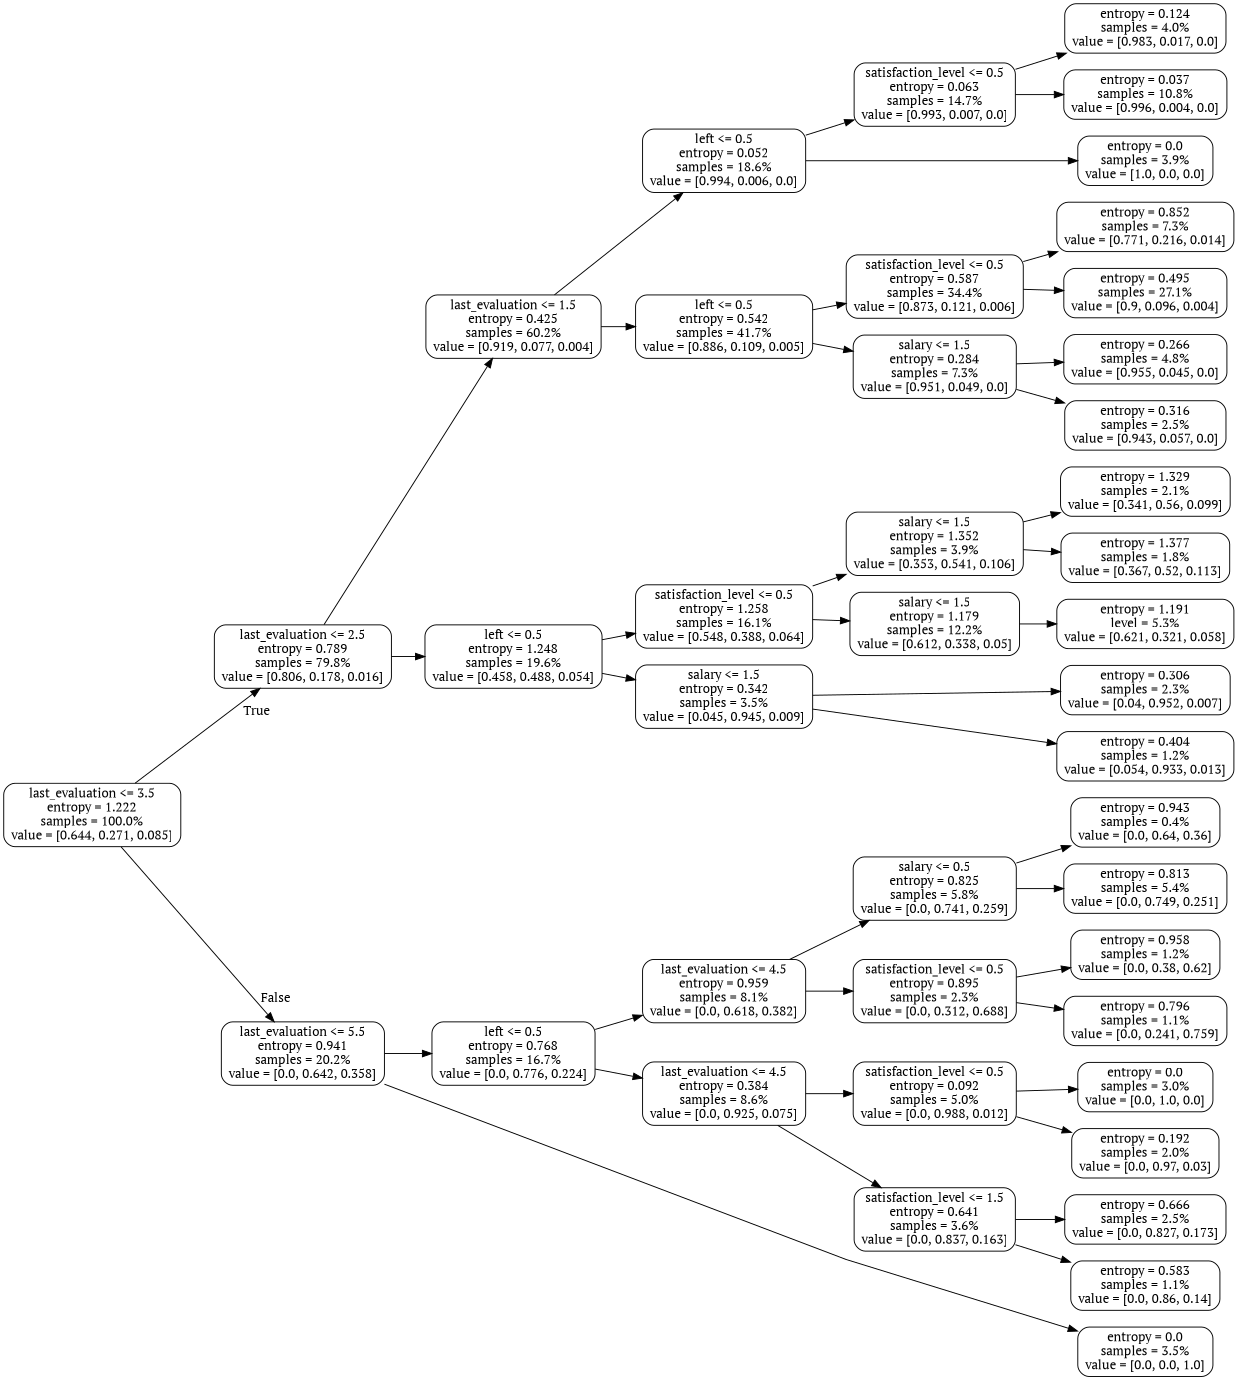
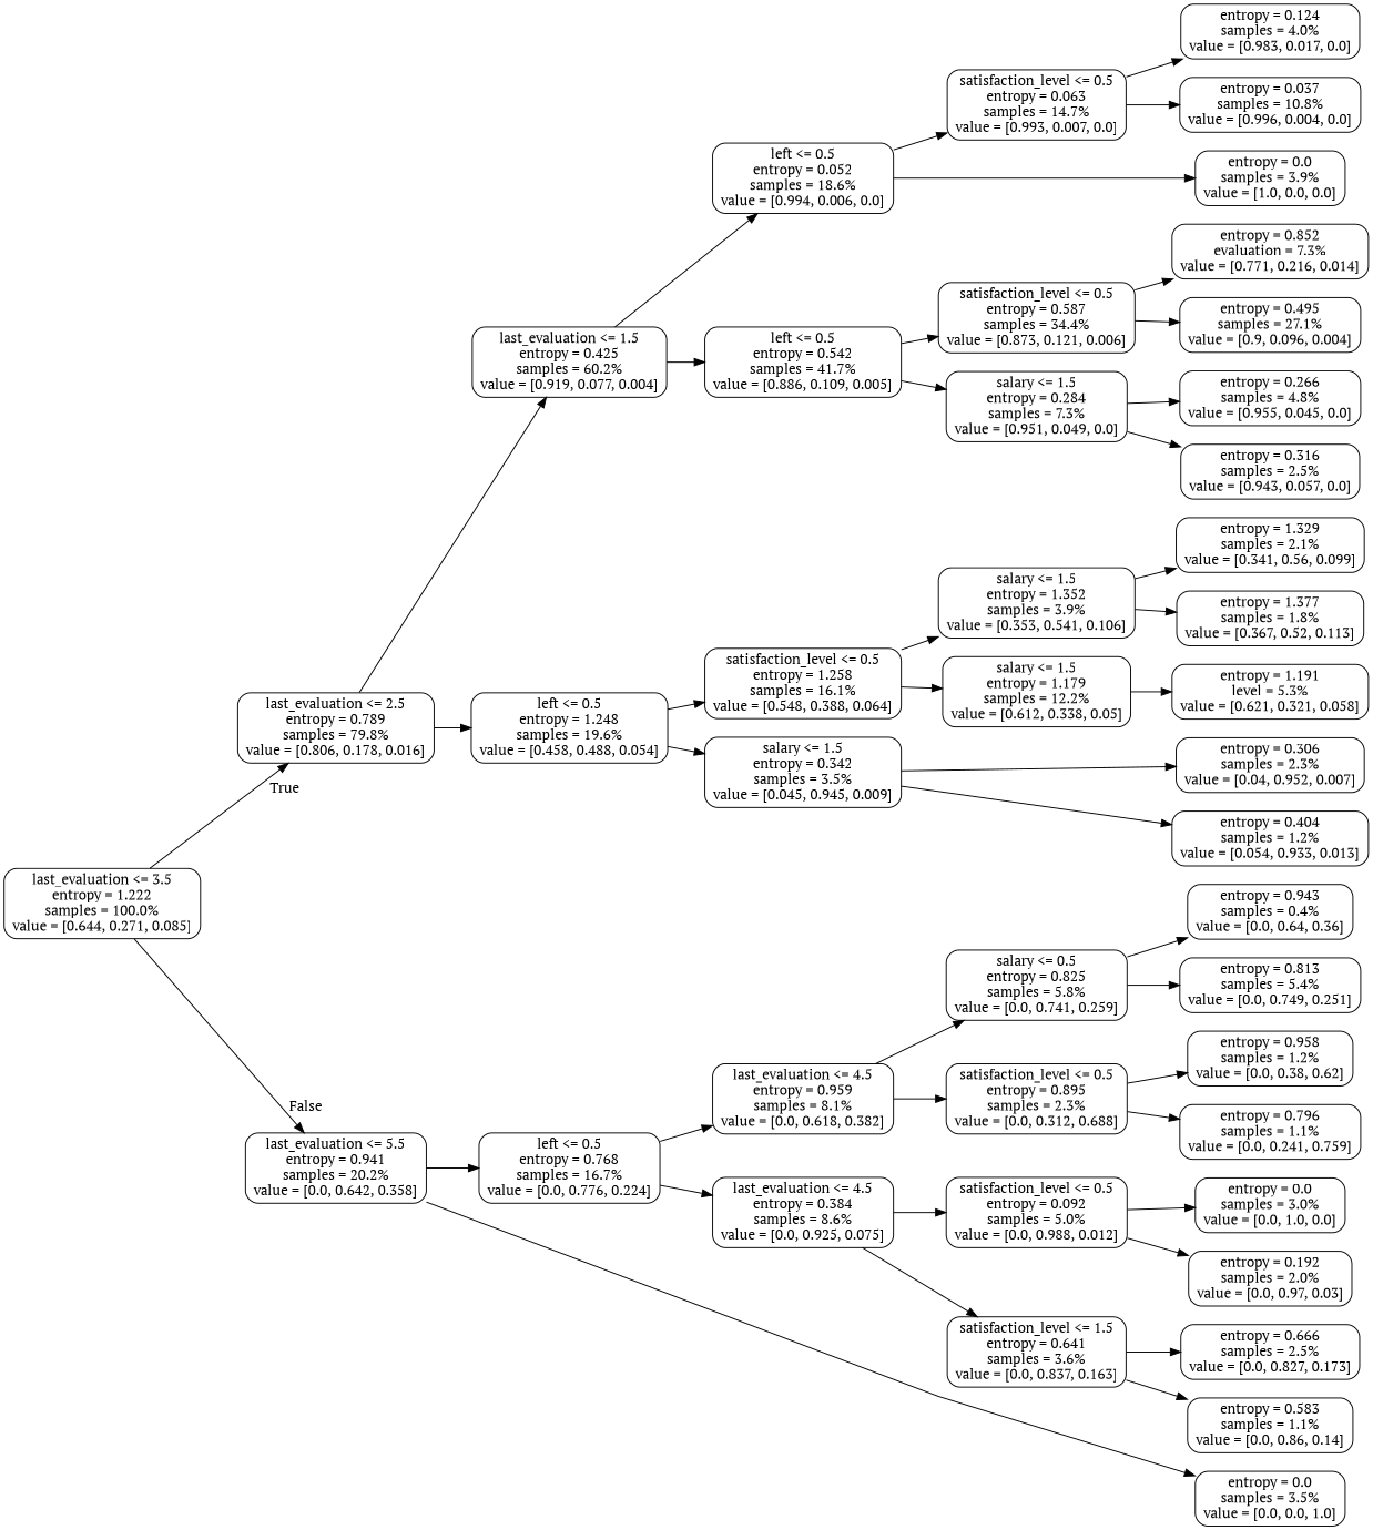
  digraph {
    fontname="PT Serif"
    rankdir=LR
    ranksep=equally
    splines=polyline
    node [color=black fontname="PT Serif" shape=box style=rounded]
    edge [fontname="PT Serif"]
    n1 [label="last_evaluation <= 3.5\nentropy = 1.222\nsamples = 100.0%\nvalue = [0.644, 0.271, 0.085]"]
    n2 [label="last_evaluation <= 2.5\nentropy = 0.789\nsamples = 79.8%\nvalue = [0.806, 0.178, 0.016]"]
    n3 [label="last_evaluation <= 5.5\nentropy = 0.941\nsamples = 20.2%\nvalue = [0.0, 0.642, 0.358]"]
    n4 [label="last_evaluation <= 1.5\nentropy = 0.425\nsamples = 60.2%\nvalue = [0.919, 0.077, 0.004]"]
    n5 [label="left <= 0.5\nentropy = 1.248\nsamples = 19.6%\nvalue = [0.458, 0.488, 0.054]"]
    n6 [label="left <= 0.5\nentropy = 0.768\nsamples = 16.7%\nvalue = [0.0, 0.776, 0.224]"]
    n7 [label="left <= 0.5\nentropy = 0.052\nsamples = 18.6%\nvalue = [0.994, 0.006, 0.0]"]
    n8 [label="left <= 0.5\nentropy = 0.542\nsamples = 41.7%\nvalue = [0.886, 0.109, 0.005]"]
    n9 [label="satisfaction_level <= 0.5\nentropy = 1.258\nsamples = 16.1%\nvalue = [0.548, 0.388, 0.064]"]
    n10 [label="salary <= 1.5\nentropy = 0.342\nsamples = 3.5%\nvalue = [0.045, 0.945, 0.009]"]
    n11 [label="last_evaluation <= 4.5\nentropy = 0.959\nsamples = 8.1%\nvalue = [0.0, 0.618, 0.382]"]
    n12 [label="last_evaluation <= 4.5\nentropy = 0.384\nsamples = 8.6%\nvalue = [0.0, 0.925, 0.075]"]
    n13 [label="satisfaction_level <= 0.5\nentropy = 0.063\nsamples = 14.7%\nvalue = [0.993, 0.007, 0.0]"]
    n14 [label="satisfaction_level <= 0.5\nentropy = 0.587\nsamples = 34.4%\nvalue = [0.873, 0.121, 0.006]"]
    n15 [label="salary <= 1.5\nentropy = 0.284\nsamples = 7.3%\nvalue = [0.951, 0.049, 0.0]"]
    n16 [label="salary <= 1.5\nentropy = 1.352\nsamples = 3.9%\nvalue = [0.353, 0.541, 0.106]"]
    n17 [label="salary <= 1.5\nentropy = 1.179\nsamples = 12.2%\nvalue = [0.612, 0.338, 0.05]"]
    n18 [label="salary <= 0.5\nentropy = 0.825\nsamples = 5.8%\nvalue = [0.0, 0.741, 0.259]"]
    n19 [label="satisfaction_level <= 0.5\nentropy = 0.895\nsamples = 2.3%\nvalue = [0.0, 0.312, 0.688]"]
    n20 [label="satisfaction_level <= 0.5\nentropy = 0.092\nsamples = 5.0%\nvalue = [0.0, 0.988, 0.012]"]
    n21 [label="satisfaction_level <= 1.5\nentropy = 0.641\nsamples = 3.6%\nvalue = [0.0, 0.837, 0.163]"]
    n22 [label="entropy = 0.124\nsamples = 4.0%\nvalue = [0.983, 0.017, 0.0]"]
    n23 [label="entropy = 0.037\nsamples = 10.8%\nvalue = [0.996, 0.004, 0.0]"]
    n24 [label="entropy = 0.0\nsamples = 3.9%\nvalue = [1.0, 0.0, 0.0]"]
-   n25 [label="entropy = 0.852\nsamples = 7.3%\nvalue = [0.771, 0.216, 0.014]"]
+   n25 [label="entropy = 0.852\nevaluation = 7.3%\nvalue = [0.771, 0.216, 0.014]"]
    n26 [label="entropy = 0.495\nsamples = 27.1%\nvalue = [0.9, 0.096, 0.004]"]
    n27 [label="entropy = 0.266\nsamples = 4.8%\nvalue = [0.955, 0.045, 0.0]"]
    n28 [label="entropy = 0.316\nsamples = 2.5%\nvalue = [0.943, 0.057, 0.0]"]
    n29 [label="entropy = 1.329\nsamples = 2.1%\nvalue = [0.341, 0.56, 0.099]"]
    n30 [label="entropy = 1.377\nsamples = 1.8%\nvalue = [0.367, 0.52, 0.113]"]
    n31 [label="entropy = 1.191\nlevel = 5.3%\nvalue = [0.621, 0.321, 0.058]"]
    n32 [label="entropy = 0.306\nsamples = 2.3%\nvalue = [0.04, 0.952, 0.007]"]
    n33 [label="entropy = 0.404\nsamples = 1.2%\nvalue = [0.054, 0.933, 0.013]"]
    n34 [label="entropy = 0.943\nsamples = 0.4%\nvalue = [0.0, 0.64, 0.36]"]
    n35 [label="entropy = 0.813\nsamples = 5.4%\nvalue = [0.0, 0.749, 0.251]"]
    n36 [label="entropy = 0.958\nsamples = 1.2%\nvalue = [0.0, 0.38, 0.62]"]
    n37 [label="entropy = 0.796\nsamples = 1.1%\nvalue = [0.0, 0.241, 0.759]"]
    n38 [label="entropy = 0.0\nsamples = 3.0%\nvalue = [0.0, 1.0, 0.0]"]
    n39 [label="entropy = 0.192\nsamples = 2.0%\nvalue = [0.0, 0.97, 0.03]"]
    n40 [label="entropy = 0.666\nsamples = 2.5%\nvalue = [0.0, 0.827, 0.173]"]
    n41 [label="entropy = 0.583\nsamples = 1.1%\nvalue = [0.0, 0.86, 0.14]"]
    n42 [label="entropy = 0.0\nsamples = 3.5%\nvalue = [0.0, 0.0, 1.0]"]
    subgraph sub_1 {
      rank=same
      n1
    }
    subgraph sub_2 {
      rank=same
      n2
      n3
    }
    subgraph sub_3 {
      rank=same
      n4
      n5
      n6
    }
    subgraph sub_4 {
      rank=same
      n7
      n8
      n9
      n10
      n11
      n12
    }
    subgraph sub_5 {
      rank=same
      n13
      n14
      n15
      n16
      n17
      n18
      n19
      n20
      n21
    }
    subgraph sub_6 {
      rank=same
      n22
      n23
      n24
      n25
      n26
      n27
      n28
      n29
      n30
      n31
      n32
      n33
      n34
      n35
      n36
      n37
      n38
      n39
      n40
      n41
      n42
    }
    n1 -> n2 [headlabel=True labelangle=45 labeldistance=2.5]
    n1 -> n3 [headlabel=False labelangle=-45 labeldistance=2.5]
    n2 -> n4
    n2 -> n5
    n3 -> n6
    n3 -> n42
    n4 -> n7
    n4 -> n8
    n5 -> n9
    n5 -> n10
    n6 -> n11
    n6 -> n12
    n7 -> n13
    n7 -> n24
    n8 -> n14
    n8 -> n15
    n9 -> n16
    n9 -> n17
    n10 -> n32
    n10 -> n33
    n11 -> n18
    n11 -> n19
    n12 -> n20
    n12 -> n21
    n13 -> n22
    n13 -> n23
    n14 -> n25
    n14 -> n26
    n15 -> n27
    n15 -> n28
    n16 -> n29
    n16 -> n30
    n17 -> n31
    n18 -> n34
    n18 -> n35
    n19 -> n36
    n19 -> n37
    n20 -> n38
    n20 -> n39
    n21 -> n40
    n21 -> n41
  }
